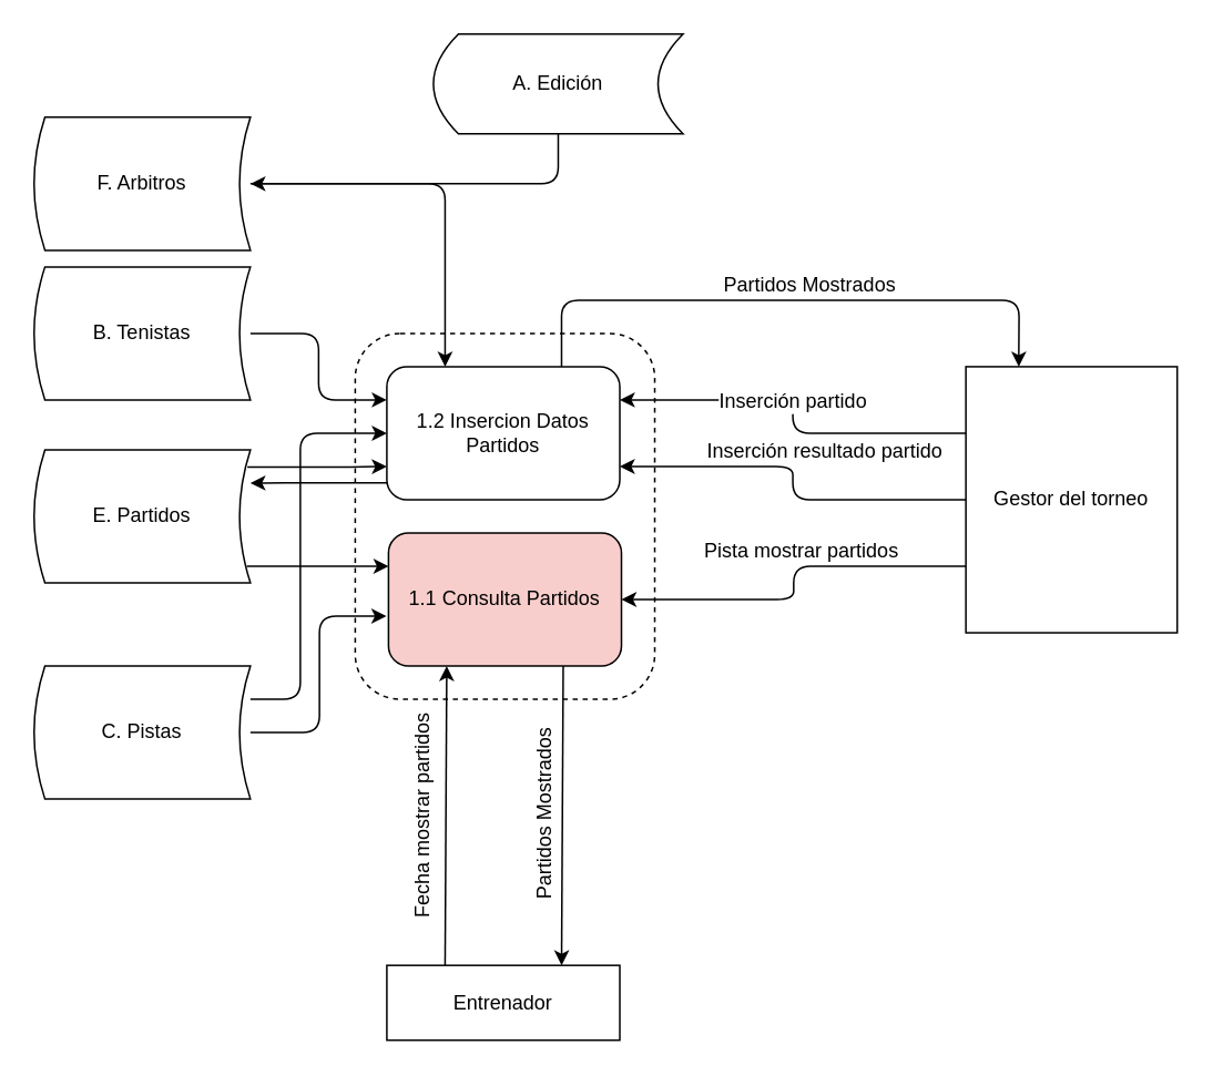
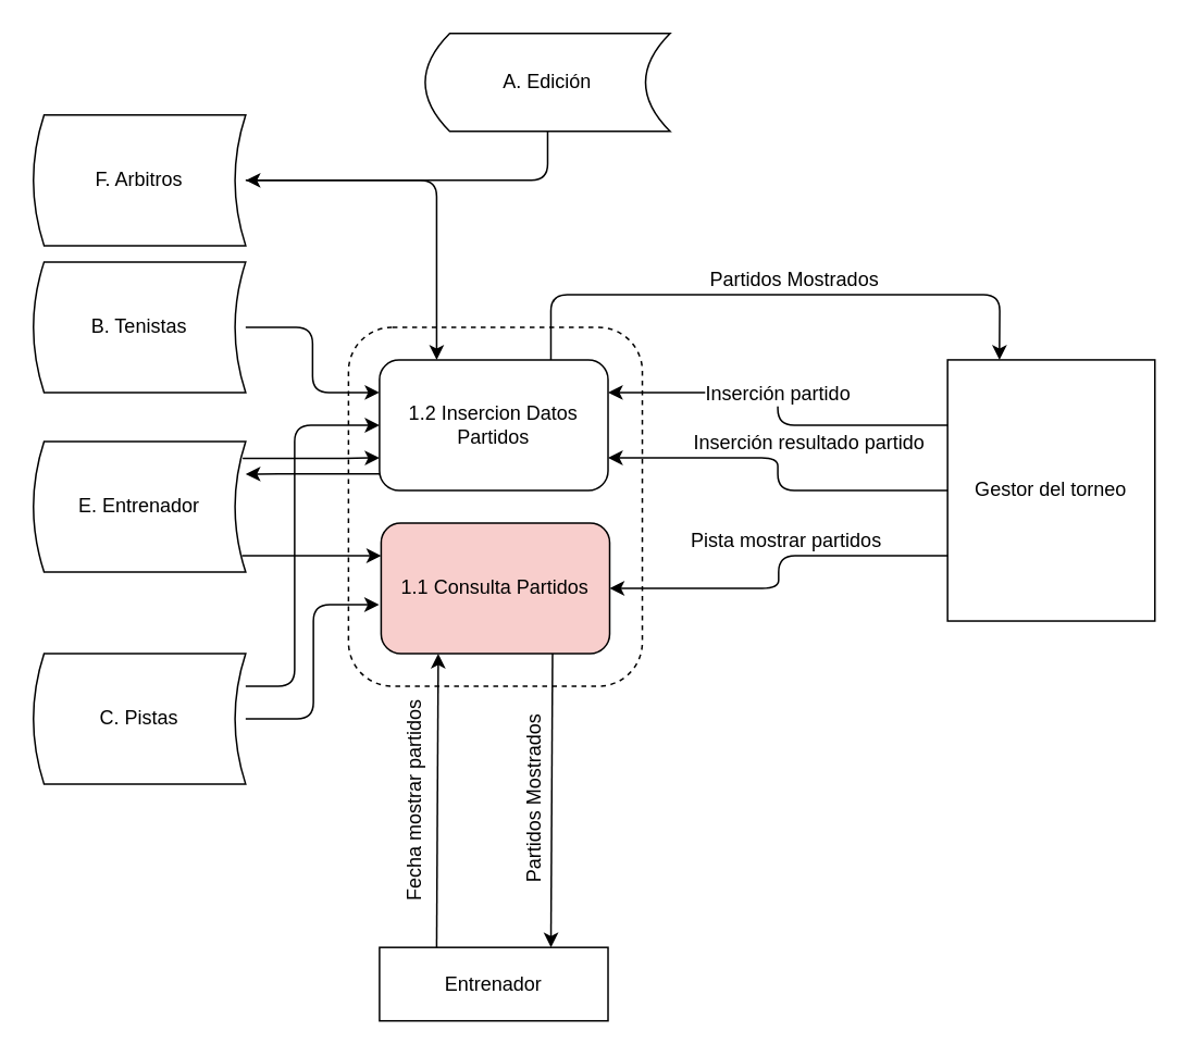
  <mxCell id="0" />
  <mxCell id="1" parent="0" />
  <mxCell id="2" value="" style="rounded=1;whiteSpace=wrap;html=1;dashed=1;fillColor=none;gradientColor=none;" parent="1" vertex="1"><mxGeometry x="213" y="200" width="180" height="220" as="geometry" /></mxCell>
  <mxCell id="3" style="edgeStyle=orthogonalEdgeStyle;rounded=1;orthogonalLoop=1;jettySize=auto;html=1;exitX=1;exitY=0.5;exitDx=0;exitDy=0;entryX=-0.009;entryY=0.625;entryDx=0;entryDy=0;entryPerimeter=0;" parent="1" source="4" target="21" edge="1"><mxGeometry relative="1" as="geometry" /></mxCell>
  <mxCell id="4" value="C. Pistas" style="shape=dataStorage;whiteSpace=wrap;html=1;size=0.05;shadow=0;gradientColor=none;" parent="1" vertex="1"><mxGeometry x="20" y="400" width="130" height="80" as="geometry" /></mxCell>
  <mxCell id="5" value="Entrenador" style="rounded=0;whiteSpace=wrap;html=1;" parent="1" vertex="1"><mxGeometry x="232" y="580" width="140" height="45" as="geometry" /></mxCell>
  <mxCell id="6" value="Gestor del torneo" style="rounded=0;whiteSpace=wrap;html=1;" parent="1" vertex="1"><mxGeometry x="580" y="220" width="127" height="160" as="geometry" /></mxCell>
  <mxCell id="7" value="" style="endArrow=classic;html=1;exitX=0.25;exitY=0;exitDx=0;exitDy=0;entryX=0.25;entryY=1;entryDx=0;entryDy=0;" parent="1" source="5" target="21" edge="1"><mxGeometry width="50" height="50" relative="1" as="geometry"><mxPoint x="275" y="554" as="sourcePoint" /><mxPoint x="275" y="510" as="targetPoint" /><Array as="points" /></mxGeometry></mxCell>
  <mxCell id="8" value="Fecha mostrar&amp;nbsp;partidos" style="text;html=1;resizable=0;points=[];align=center;verticalAlign=middle;labelBackgroundColor=#ffffff;rotation=-90;" parent="7" vertex="1" connectable="0"><mxGeometry x="0.166" relative="1" as="geometry"><mxPoint x="-15" y="16" as="offset" /></mxGeometry></mxCell>
  <mxCell id="9" value="" style="endArrow=classic;html=1;entryX=0.75;entryY=0;entryDx=0;entryDy=0;exitX=0.75;exitY=1;exitDx=0;exitDy=0;" parent="1" source="21" target="5" edge="1"><mxGeometry width="50" height="50" relative="1" as="geometry"><mxPoint x="310" y="510" as="sourcePoint" /><mxPoint x="310" y="554" as="targetPoint" /><Array as="points" /></mxGeometry></mxCell>
  <mxCell id="10" value="Partidos Mostrados" style="text;html=1;resizable=0;points=[];align=center;verticalAlign=middle;labelBackgroundColor=#ffffff;rotation=-90;" parent="9" vertex="1" connectable="0"><mxGeometry x="0.099" relative="1" as="geometry"><mxPoint x="-10" y="-9" as="offset" /></mxGeometry></mxCell>
  <mxCell id="11" value="" style="endArrow=classic;html=1;entryX=1;entryY=0.25;entryDx=0;entryDy=0;exitX=0;exitY=0.25;exitDx=0;exitDy=0;edgeStyle=orthogonalEdgeStyle;" parent="1" source="6" target="23" edge="1"><mxGeometry width="50" height="50" relative="1" as="geometry"><mxPoint x="575" y="230" as="sourcePoint" /><mxPoint x="380" y="280" as="targetPoint" /></mxGeometry></mxCell>
  <mxCell id="12" value="Inserción partido" style="text;html=1;resizable=0;points=[];align=center;verticalAlign=middle;labelBackgroundColor=#ffffff;rotation=0;" parent="11" vertex="1" connectable="0"><mxGeometry x="-0.113" y="-1" relative="1" as="geometry"><mxPoint x="-3.5" y="-19" as="offset" /></mxGeometry></mxCell>
  <mxCell id="13" value="" style="endArrow=classic;html=1;entryX=1;entryY=0.75;entryDx=0;entryDy=0;exitX=0;exitY=0.5;exitDx=0;exitDy=0;edgeStyle=orthogonalEdgeStyle;" parent="1" source="6" target="23" edge="1"><mxGeometry width="50" height="50" relative="1" as="geometry"><mxPoint x="510" y="282" as="sourcePoint" /><mxPoint x="380" y="300" as="targetPoint" /></mxGeometry></mxCell>
  <mxCell id="14" value="Inserción resultado partido" style="text;html=1;resizable=0;points=[];align=center;verticalAlign=middle;labelBackgroundColor=#ffffff;" parent="13" vertex="1" connectable="0"><mxGeometry x="0.178" y="-4" relative="1" as="geometry"><mxPoint x="28" y="-6" as="offset" /></mxGeometry></mxCell>
  <mxCell id="15" value="" style="endArrow=classic;html=1;entryX=1;entryY=0.5;entryDx=0;entryDy=0;exitX=0;exitY=0.75;exitDx=0;exitDy=0;edgeStyle=orthogonalEdgeStyle;" parent="1" source="6" target="21" edge="1"><mxGeometry width="50" height="50" relative="1" as="geometry"><mxPoint x="480" y="320" as="sourcePoint" /><mxPoint x="380" y="320" as="targetPoint" /></mxGeometry></mxCell>
  <mxCell id="16" value="Pista mostrar partidos" style="text;html=1;resizable=0;points=[];align=center;verticalAlign=middle;labelBackgroundColor=#ffffff;" parent="15" vertex="1" connectable="0"><mxGeometry x="0.167" y="1" relative="1" as="geometry"><mxPoint x="12.5" y="-31" as="offset" /></mxGeometry></mxCell>
  <mxCell id="17" value="" style="endArrow=classic;html=1;entryX=0.25;entryY=0;entryDx=0;entryDy=0;exitX=0.75;exitY=0;exitDx=0;exitDy=0;" parent="1" source="23" target="6" edge="1"><mxGeometry width="50" height="50" relative="1" as="geometry"><mxPoint x="345" y="220" as="sourcePoint" /><mxPoint x="270" y="610" as="targetPoint" /><Array as="points"><mxPoint x="337" y="180" /><mxPoint x="612" y="180" /></Array></mxGeometry></mxCell>
  <mxCell id="18" value="Partidos Mostrados" style="text;html=1;resizable=0;points=[];align=center;verticalAlign=middle;labelBackgroundColor=#ffffff;" parent="17" vertex="1" connectable="0"><mxGeometry x="0.045" y="2" relative="1" as="geometry"><mxPoint x="3" y="-8" as="offset" /></mxGeometry></mxCell>
  <mxCell id="19" style="edgeStyle=orthogonalEdgeStyle;rounded=1;orthogonalLoop=1;jettySize=auto;html=1;exitX=0.986;exitY=0.13;exitDx=0;exitDy=0;entryX=0;entryY=0.75;entryDx=0;entryDy=0;exitPerimeter=0;" parent="1" source="20" target="23" edge="1"><mxGeometry relative="1" as="geometry"><Array as="points"><mxPoint x="200" y="280" /></Array></mxGeometry></mxCell>
- <mxCell id="20" value="E. Partidos" style="shape=dataStorage;whiteSpace=wrap;html=1;size=0.05;shadow=0;gradientColor=none;" parent="1" vertex="1"><mxGeometry x="20" y="270" width="130" height="80" as="geometry" /></mxCell>
+ <mxCell id="20" value="E. Entrenador" style="shape=dataStorage;whiteSpace=wrap;html=1;size=0.05;shadow=0;gradientColor=none;" parent="1" vertex="1"><mxGeometry x="20" y="270" width="130" height="80" as="geometry" /></mxCell>
  <mxCell id="21" value="1.1 Consulta Partidos" style="rounded=1;whiteSpace=wrap;html=1;fillColor=#f8cecc;" parent="1" vertex="1"><mxGeometry x="233" y="320" width="140" height="80" as="geometry" /></mxCell>
  <mxCell id="22" value="" style="edgeStyle=orthogonalEdgeStyle;rounded=1;orthogonalLoop=1;jettySize=auto;html=1;entryX=1;entryY=0.25;entryDx=0;entryDy=0;exitX=0.013;exitY=0.873;exitDx=0;exitDy=0;exitPerimeter=0;" parent="1" source="23" target="20" edge="1"><mxGeometry relative="1" as="geometry"><mxPoint x="152" y="270" as="targetPoint" /></mxGeometry></mxCell>
  <mxCell id="23" value="1.2 Insercion Datos Partidos" style="rounded=1;whiteSpace=wrap;html=1;" parent="1" vertex="1"><mxGeometry x="232" y="220" width="140" height="80" as="geometry" /></mxCell>
  <mxCell id="24" value="" style="endArrow=classic;html=1;exitX=0.983;exitY=0.876;exitDx=0;exitDy=0;edgeStyle=orthogonalEdgeStyle;exitPerimeter=0;" parent="1" source="20" edge="1"><mxGeometry width="50" height="50" relative="1" as="geometry"><mxPoint x="20" y="700" as="sourcePoint" /><mxPoint x="233" y="340" as="targetPoint" /><Array as="points"><mxPoint x="233" y="340" /></Array></mxGeometry></mxCell>
  <mxCell id="25" value="B. Tenistas" style="shape=dataStorage;whiteSpace=wrap;html=1;size=0.05;shadow=0;gradientColor=none;" parent="1" vertex="1"><mxGeometry x="20" y="160" width="130" height="80" as="geometry" /></mxCell>
  <mxCell id="26" value="" style="endArrow=classic;html=1;exitX=1;exitY=0.5;exitDx=0;exitDy=0;entryX=0;entryY=0.25;entryDx=0;entryDy=0;edgeStyle=orthogonalEdgeStyle;" parent="1" source="25" target="23" edge="1"><mxGeometry width="50" height="50" relative="1" as="geometry"><mxPoint x="150" y="176" as="sourcePoint" /><mxPoint x="250" y="170" as="targetPoint" /></mxGeometry></mxCell>
  <mxCell id="27" value="" style="endArrow=classic;html=1;exitX=1;exitY=0.25;exitDx=0;exitDy=0;entryX=0;entryY=0.5;entryDx=0;entryDy=0;edgeStyle=orthogonalEdgeStyle;" parent="1" source="4" target="23" edge="1"><mxGeometry width="50" height="50" relative="1" as="geometry"><mxPoint x="160" y="420" as="sourcePoint" /><mxPoint x="210" y="370" as="targetPoint" /><Array as="points"><mxPoint x="180" y="420" /><mxPoint x="180" y="260" /></Array></mxGeometry></mxCell>
  <mxCell id="28" style="edgeStyle=orthogonalEdgeStyle;rounded=1;orthogonalLoop=1;jettySize=auto;html=1;entryX=0.25;entryY=0;entryDx=0;entryDy=0;" parent="1" source="29" target="23" edge="1"><mxGeometry relative="1" as="geometry" /></mxCell>
  <mxCell id="29" value="F. Arbitros" style="shape=dataStorage;whiteSpace=wrap;html=1;size=0.05;shadow=0;gradientColor=none;" parent="1" vertex="1"><mxGeometry x="20" y="70" width="130" height="80" as="geometry" /></mxCell>
  <mxCell id="30" value="A. Edición" style="shape=dataStorage;whiteSpace=wrap;html=1;strokeColor=#000000;" parent="1" vertex="1"><mxGeometry x="260" y="20" width="150" height="60" as="geometry" /></mxCell>
  <mxCell id="31" value="" style="endArrow=classic;html=1;exitX=0.5;exitY=1;exitDx=0;exitDy=0;edgeStyle=orthogonalEdgeStyle;" parent="1" source="30" target="29" edge="1"><mxGeometry width="50" height="50" relative="1" as="geometry"><mxPoint x="318" y="30" as="sourcePoint" /><mxPoint x="240" as="targetPoint" y="140" /></mxGeometry></mxCell>
